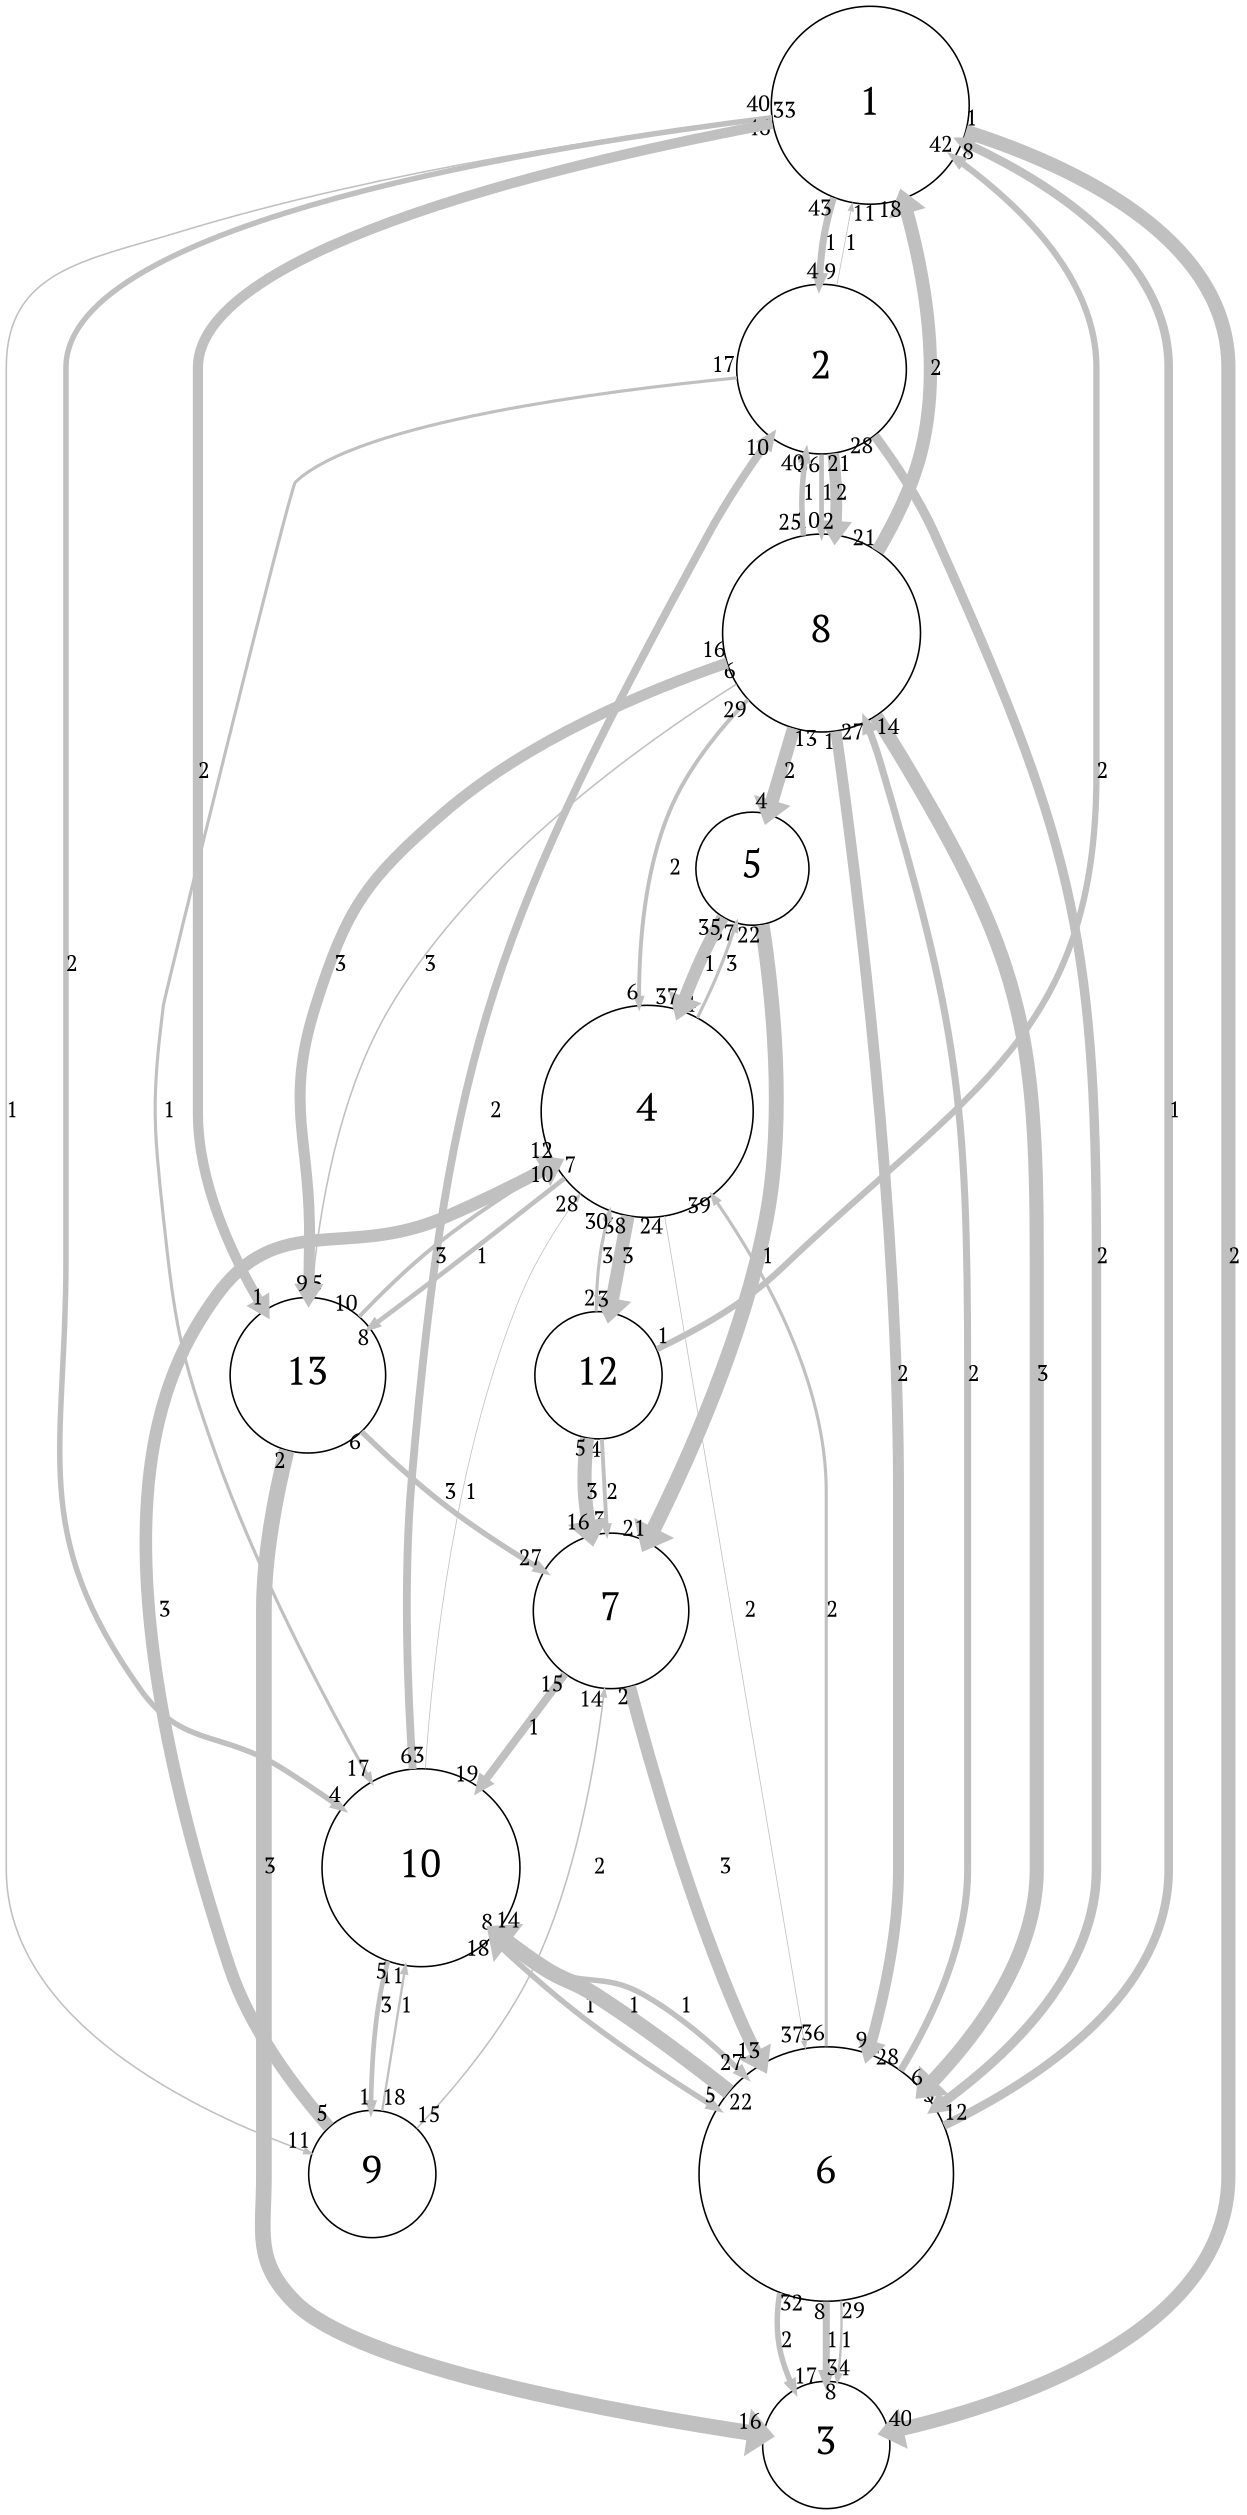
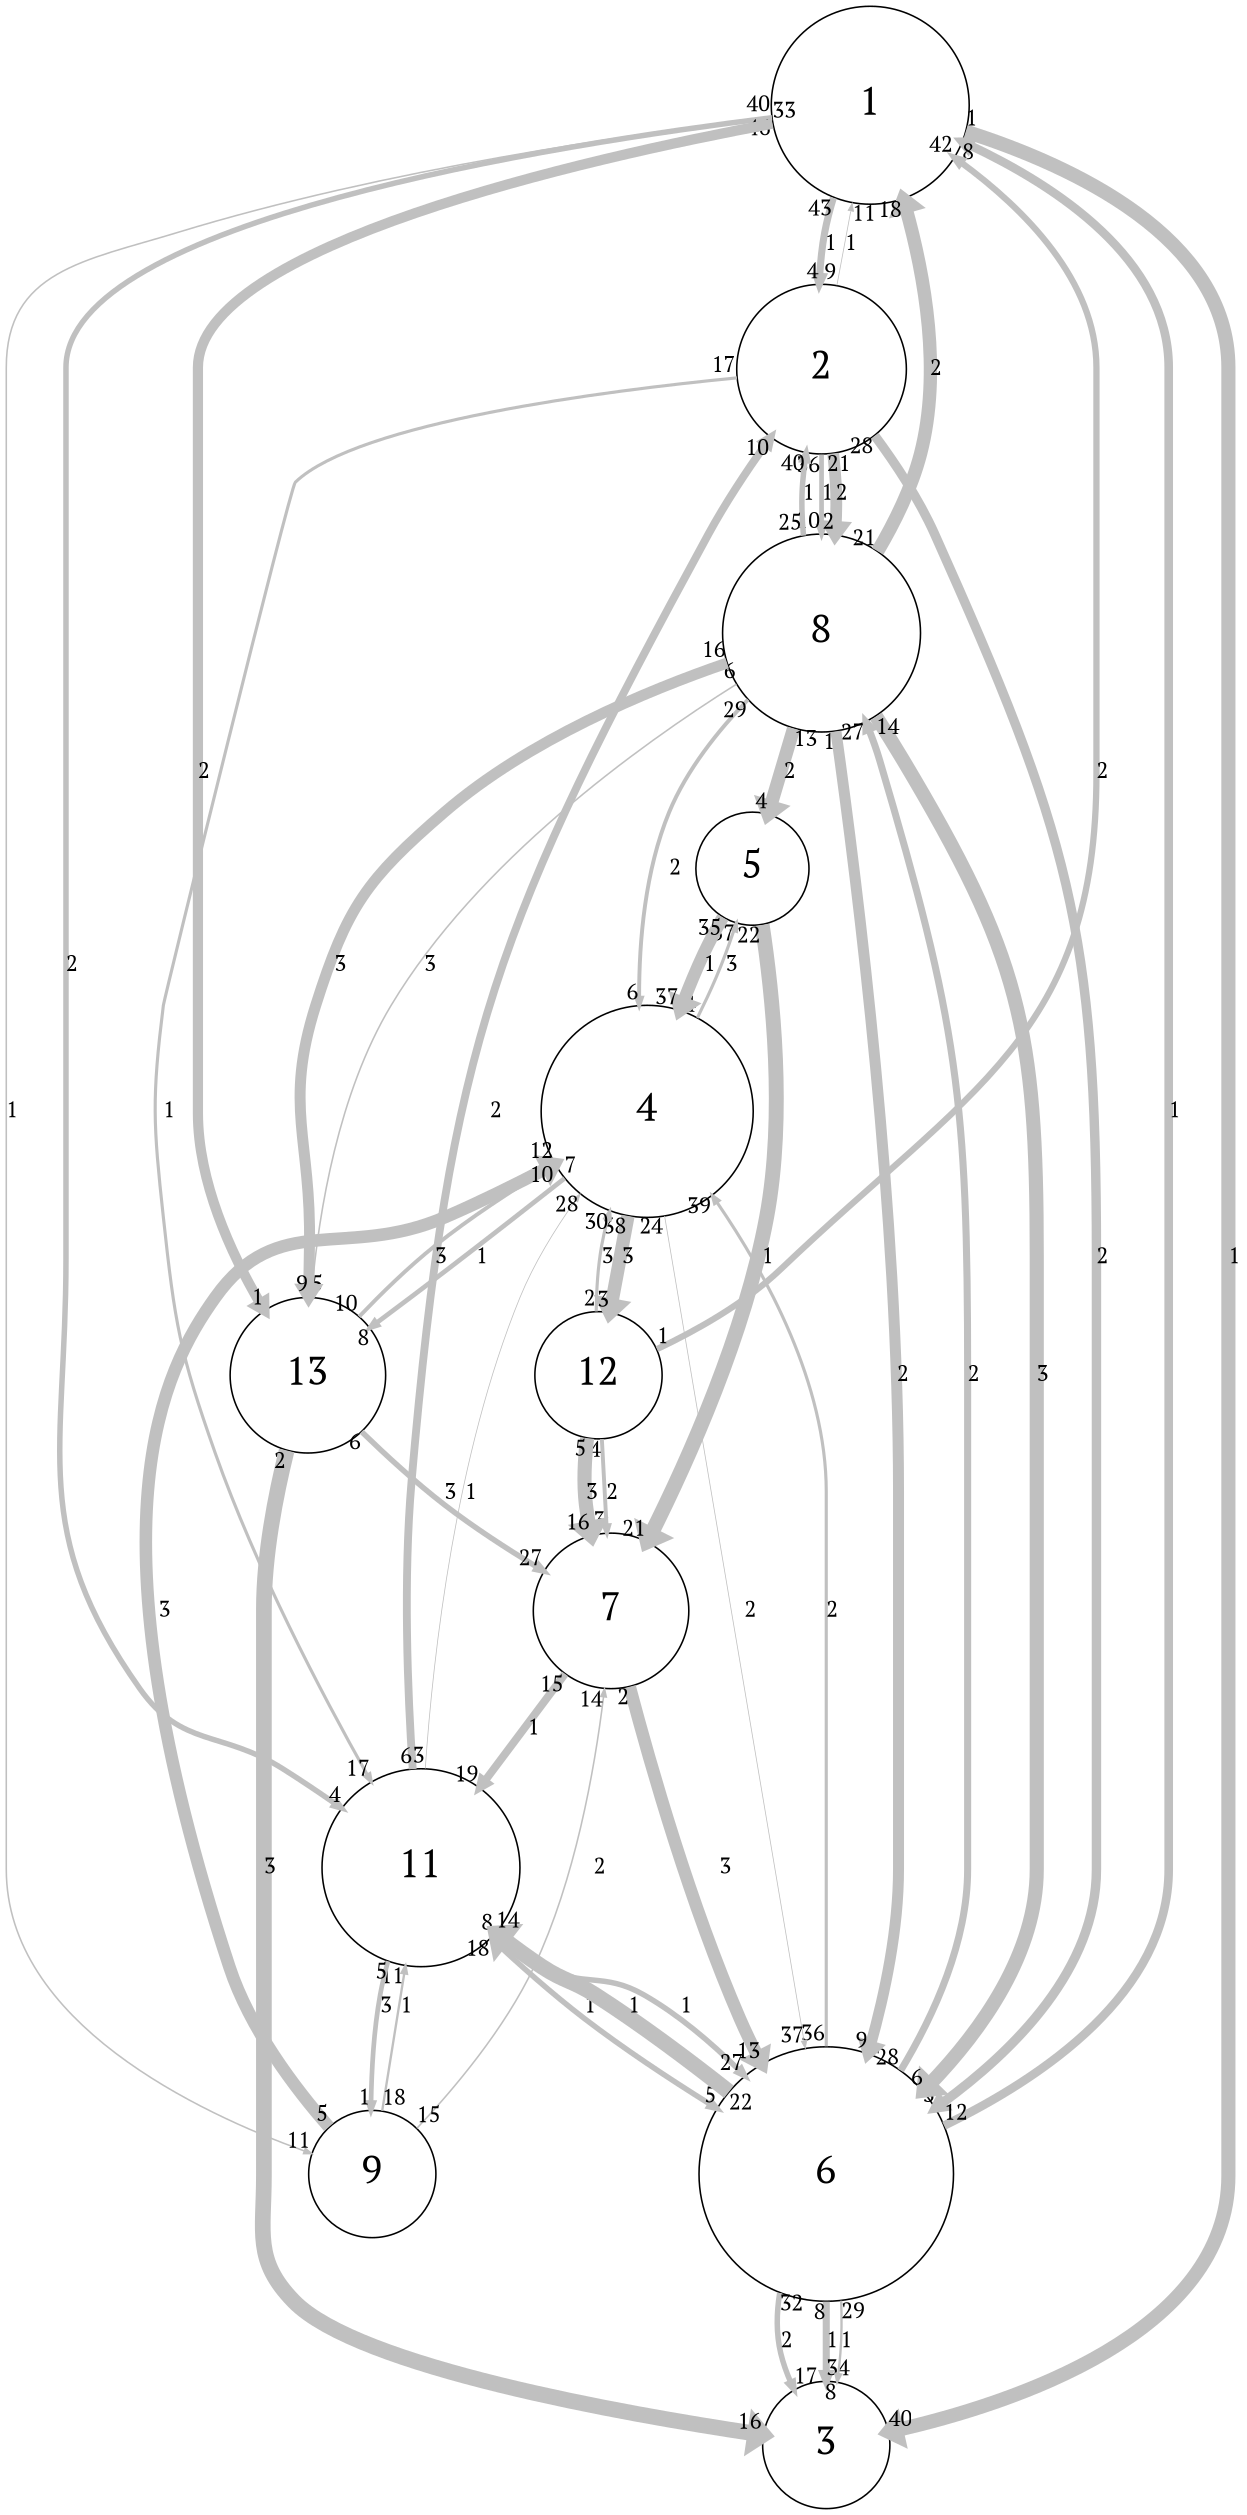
  digraph {
    fontname="PT Serif"
    rankdir=TB
    scale=1
    splines=spline
    node [fontname="PT Serif" fontsize=25 shape=circle]
    edge [arrowsize=0.5 capacity=1 color=grey fontname="PT Serif" from_pd=0 headlabel=4 penwidth=3.5 pt=14 splines=true taillabel=1 to_pd=3]
    n1 [height=1.75 label=1 width=1.75]
    n2 [height=1.5 label=2 width=1.5]
    n3 [height=1.125 label=3 width=1.125]
    n4 [height=1.125 label=9 width=1.125]
-   n5 [height=1.75 label=10 width=1.75]
+   n5 [height=1.75 label=11 width=1.75]
    n6 [height=1.375 label=13 width=1.375]
    n7 [height=2.25 label=6 width=2.25]
    n8 [height=1.75 label=8 width=1.75]
    n9 [height=1.875 label=4 width=1.875]
    n10 [height=1 label=5 width=1]
    n11 [height=1.125 label=12 width=1.125]
    n12 [height=1.375 label=7 width=1.375]
    n1 -> n2 [from_pd=42 label=1 penwidth=4.5 pt=12 taillabel=43]
-   n1 -> n3 [headlabel=40 label=2 penwidth=9.0 pt=3 to_pd=39]
+   n1 -> n3 [headlabel=40 label=1 penwidth=9.0 pt=3 to_pd=39]
    n1 -> n4 [from_pd=39 headlabel=11 label=1 penwidth=1.0 pt=19 taillabel=40 to_pd=10]
    n1 -> n5 [capacity=2 from_pd=45 label=2 taillabel=46]
    n1 -> n6 [capacity=2 from_pd=32 headlabel=1 label=2 penwidth=6.5 pt=8 taillabel=33 to_pd=0]
    n2 -> n1 [from_pd=8 headlabel=11 label=1 penwidth=0.5 pt=20 taillabel=9 to_pd=10]
    n2 -> n5 [from_pd=16 headlabel=17 label=1 penwidth=2.0 pt=17 taillabel=17 to_pd=16]
    n2 -> n7 [capacity=2 from_pd=27 headlabel=3 label=2 penwidth=6.0 pt=9 taillabel=28 to_pd=2]
    n2 -> n8 [from_pd=35 headlabel=10 label=1 penwidth=3.0 pt=15 taillabel=36 to_pd=9]
    n2 -> n8 [capacity=2 from_pd=20 headlabel=2 label=2 penwidth=7.5 pt=6 taillabel=21 to_pd=1]
    n4 -> n5 [from_pd=17 headlabel=11 label=1 penwidth=1.5 pt=18 taillabel=18 to_pd=10]
    n4 -> n9 [capacity=3 from_pd=4 headlabel=12 label=3 penwidth=8.0 pt=5 taillabel=5 to_pd=11]
    n4 -> n12 [capacity=2 from_pd=14 headlabel=14 label=2 penwidth=1.0 pt=19 taillabel=15 to_pd=13]
    n5 -> n2 [capacity=2 from_pd=5 headlabel=10 label=2 penwidth=5.0 pt=11 taillabel=6 to_pd=9]
    n5 -> n4 [capacity=2 from_pd=4 headlabel=1 label=3 penwidth=3.0 pt=15 taillabel=5 to_pd=0]
    n5 -> n7 [from_pd=7 headlabel=27 label=1 taillabel=8 to_pd=26]
    n5 -> n7 [from_pd=17 headlabel=5 label=1 taillabel=18 to_pd=4]
    n5 -> n9 [from_pd=2 headlabel=28 label=1 penwidth=0.5 pt=20 taillabel=3 to_pd=27]
    n6 -> n3 [capacity=3 from_pd=1 headlabel=16 label=3 penwidth=10.0 pt=1 taillabel=2 to_pd=15]
    n6 -> n9 [capacity=3 from_pd=9 headlabel=10 label=3 penwidth=2.5 pt=16 taillabel=10 to_pd=9]
    n6 -> n12 [capacity=3 from_pd=5 headlabel=27 label=3 taillabel=6 to_pd=26]
    n7 -> n1 [from_pd=11 headlabel=8 label=1 penwidth=5.5 pt=10 taillabel=12 to_pd=7]
    n7 -> n3 [capacity=2 from_pd=31 headlabel=17 label=2 taillabel=32 to_pd=16]
    n7 -> n3 [from_pd=7 headlabel=34 label=1 penwidth=4.5 pt=12 taillabel=8 to_pd=33]
    n7 -> n3 [from_pd=28 headlabel=8 label=1 penwidth=1.5 pt=18 taillabel=29 to_pd=7]
    n7 -> n5 [from_pd=21 headlabel=14 label=1 penwidth=10.0 pt=1 taillabel=22 to_pd=13]
    n7 -> n8 [capacity=2 from_pd=27 headlabel=27 label=2 penwidth=4.5 pt=12 taillabel=28 to_pd=26]
    n7 -> n9 [capacity=2 from_pd=35 headlabel=39 label=2 penwidth=2.0 pt=17 taillabel=36 to_pd=38]
    n8 -> n1 [capacity=2 from_pd=20 headlabel=18 label=2 penwidth=8.5 pt=4 taillabel=21 to_pd=17]
    n8 -> n2 [from_pd=24 headlabel=40 label=1 taillabel=25 to_pd=39]
    n8 -> n6 [capacity=3 from_pd=5 headlabel=5 label=3 penwidth=1.0 pt=19 taillabel=6 to_pd=4]
    n8 -> n6 [capacity=3 from_pd=15 headlabel=9 label=3 penwidth=7.0 pt=7 taillabel=16 to_pd=8]
    n8 -> n7 [capacity=2 headlabel=9 label=2 penwidth=7.0 pt=7 to_pd=8]
    n8 -> n7 [capacity=3 from_pd=13 headlabel=6 label=3 penwidth=9.0 pt=3 taillabel=14 to_pd=5]
    n8 -> n9 [capacity=2 from_pd=28 headlabel=6 label=2 penwidth=2.5 pt=16 taillabel=29 to_pd=5]
    n8 -> n10 [capacity=2 from_pd=12 label=2 penwidth=8.5 pt=4 taillabel=13]
    n9 -> n6 [from_pd=6 headlabel=8 label=1 penwidth=3.0 pt=15 taillabel=7 to_pd=7]
    n9 -> n7 [capacity=2 from_pd=23 headlabel=37 label=2 penwidth=0.5 pt=20 taillabel=24 to_pd=36]
    n9 -> n10 [capacity=3 from_pd=13 headlabel=37 label=3 penwidth=2.0 pt=17 taillabel=14 to_pd=36]
    n9 -> n11 [capacity=2 from_pd=37 headlabel=3 label=3 penwidth=8.5 pt=4 taillabel=38 to_pd=2]
    n10 -> n9 [from_pd=34 headlabel=37 label=1 penwidth=8.0 pt=5 taillabel=35 to_pd=36]
    n10 -> n12 [from_pd=21 headlabel=21 label=1 penwidth=9.5 pt=2 taillabel=22 to_pd=20]
    n11 -> n1 [capacity=2 headlabel=42 label=2 penwidth=4.0 pt=13 to_pd=41]
    n11 -> n9 [capacity=3 from_pd=1 headlabel=30 label=3 penwidth=2.0 pt=17 taillabel=2 to_pd=29]
    n11 -> n12 [capacity=2 from_pd=3 headlabel=13 label=2 penwidth=2.5 pt=16 taillabel=4 to_pd=12]
    n11 -> n12 [capacity=3 from_pd=4 headlabel=16 label=3 penwidth=9.0 pt=3 taillabel=5 to_pd=15]
    n12 -> n5 [from_pd=14 headlabel=19 label=1 penwidth=5.0 pt=11 taillabel=15 to_pd=18]
    n12 -> n7 [capacity=3 from_pd=1 headlabel=13 label=3 penwidth=8.0 pt=5 taillabel=2 to_pd=12]
  }
